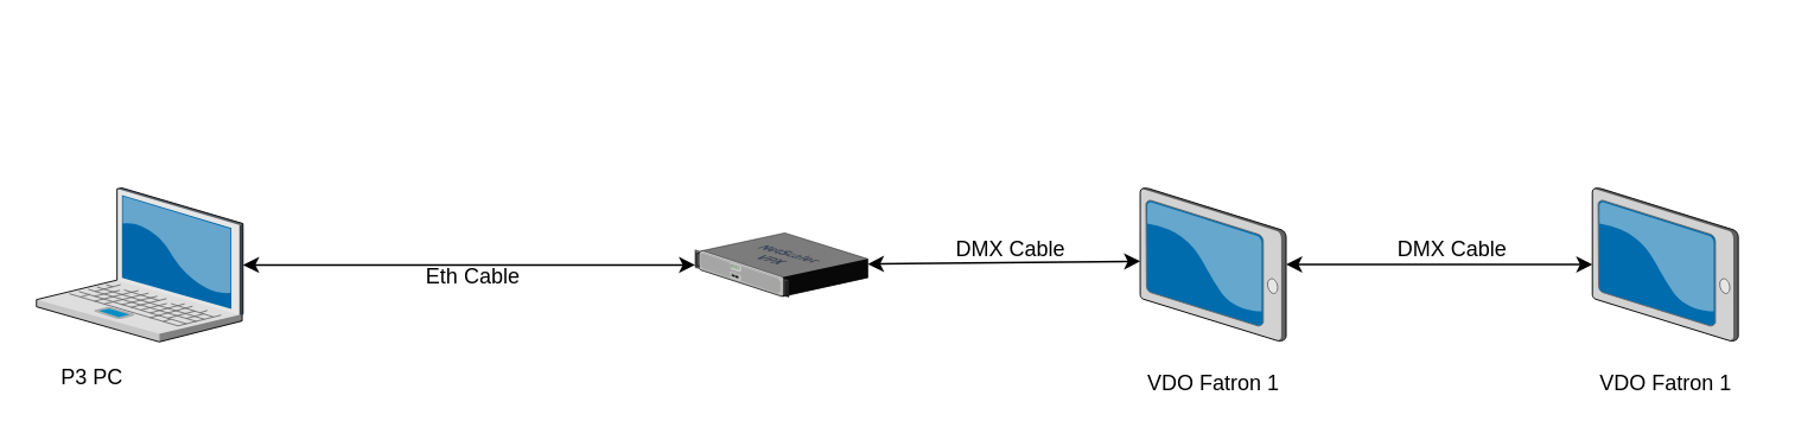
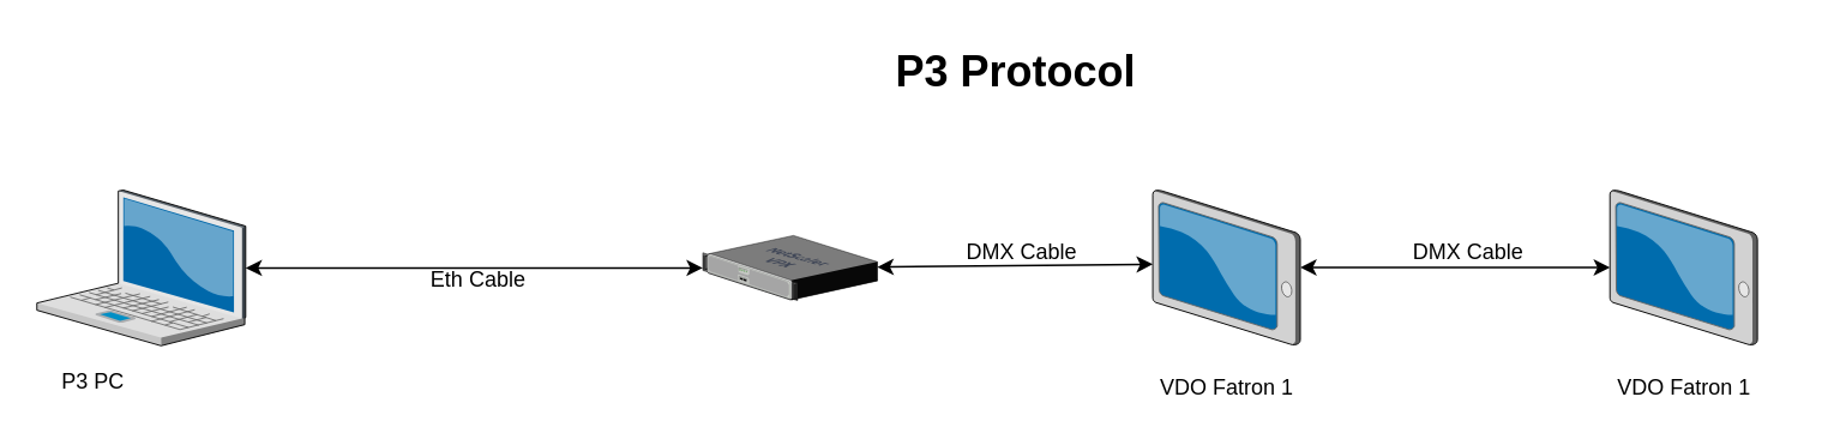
  <mxCell id="0" style=";html=1;" />
  <mxCell id="1" style=";html=1;" parent="0" />
+ <mxCell id="2" value="P3 Protocol&amp;nbsp;" style="text;strokeColor=none;fillColor=none;html=1;fontSize=24;fontStyle=1;verticalAlign=middle;align=center;" parent="1" vertex="1"><mxGeometry x="136" y="20" width="861" height="40" as="geometry" /></mxCell>
  <mxCell id="3" value="" style="verticalLabelPosition=bottom;aspect=fixed;html=1;verticalAlign=top;strokeColor=none;align=center;outlineConnect=0;shape=mxgraph.citrix.netscaler_vpx;" vertex="1" parent="1"><mxGeometry x="390" y="130.25" width="97" height="36" as="geometry" /></mxCell>
  <mxCell id="4" value="" style="verticalLabelPosition=bottom;aspect=fixed;html=1;verticalAlign=top;strokeColor=none;align=center;outlineConnect=0;shape=mxgraph.citrix.laptop_2;" vertex="1" parent="1"><mxGeometry x="20" y="105" width="116" height="86.5" as="geometry" /></mxCell>
  <mxCell id="5" value="P3 PC" style="text;html=1;resizable=0;autosize=1;align=center;verticalAlign=middle;points=[];fillColor=none;strokeColor=none;rounded=0;" vertex="1" parent="1"><mxGeometry x="26" y="201.5" width="50" height="20" as="geometry" /></mxCell>
  <mxCell id="6" value="" style="endArrow=classic;startArrow=classic;html=1;" edge="1" parent="1" source="4" target="3"><mxGeometry width="50" height="50" relative="1" as="geometry"><mxPoint x="180" y="200" as="sourcePoint" /><mxPoint x="230" y="150" as="targetPoint" /></mxGeometry></mxCell>
  <mxCell id="7" value="Eth Cable" style="text;html=1;resizable=0;autosize=1;align=center;verticalAlign=middle;points=[];fillColor=none;strokeColor=none;rounded=0;" vertex="1" parent="1"><mxGeometry x="230" y="145.25" width="70" height="20" as="geometry" /></mxCell>
  <mxCell id="8" value="" style="verticalLabelPosition=bottom;aspect=fixed;html=1;verticalAlign=top;strokeColor=none;align=center;outlineConnect=0;shape=mxgraph.citrix.tablet_2;" vertex="1" parent="1"><mxGeometry x="640" y="105" width="82" height="86" as="geometry" /></mxCell>
  <mxCell id="9" value="VDO Fatron 1" style="text;html=1;resizable=0;autosize=1;align=center;verticalAlign=middle;points=[];fillColor=none;strokeColor=none;rounded=0;" vertex="1" parent="1"><mxGeometry x="636" y="204.5" width="90" height="20" as="geometry" /></mxCell>
  <mxCell id="10" value="" style="verticalLabelPosition=bottom;aspect=fixed;html=1;verticalAlign=top;strokeColor=none;align=center;outlineConnect=0;shape=mxgraph.citrix.tablet_2;" vertex="1" parent="1"><mxGeometry x="894" y="105" width="82" height="86" as="geometry" /></mxCell>
  <mxCell id="11" value="VDO Fatron 1" style="text;html=1;resizable=0;autosize=1;align=center;verticalAlign=middle;points=[];fillColor=none;strokeColor=none;rounded=0;" vertex="1" parent="1"><mxGeometry x="890" y="204.5" width="90" height="20" as="geometry" /></mxCell>
  <mxCell id="12" value="" style="endArrow=classic;startArrow=classic;html=1;entryX=0;entryY=0.479;entryDx=0;entryDy=0;entryPerimeter=0;" edge="1" parent="1" source="3" target="8"><mxGeometry width="50" height="50" relative="1" as="geometry"><mxPoint x="600" y="380" as="sourcePoint" /><mxPoint x="630" y="140" as="targetPoint" /></mxGeometry></mxCell>
  <mxCell id="13" value="" style="endArrow=classic;startArrow=classic;html=1;" edge="1" parent="1" source="8" target="10"><mxGeometry width="50" height="50" relative="1" as="geometry"><mxPoint x="723" y="160" as="sourcePoint" /><mxPoint x="650" y="330" as="targetPoint" /></mxGeometry></mxCell>
  <mxCell id="14" value="DMX Cable" style="text;html=1;resizable=0;autosize=1;align=center;verticalAlign=middle;points=[];fillColor=none;strokeColor=none;rounded=0;" vertex="1" parent="1"><mxGeometry x="527" y="130.25" width="80" height="20" as="geometry" /></mxCell>
  <mxCell id="15" value="DMX Cable" style="text;html=1;resizable=0;autosize=1;align=center;verticalAlign=middle;points=[];fillColor=none;strokeColor=none;rounded=0;" vertex="1" parent="1"><mxGeometry x="775" y="130" width="80" height="20" as="geometry" /></mxCell>
